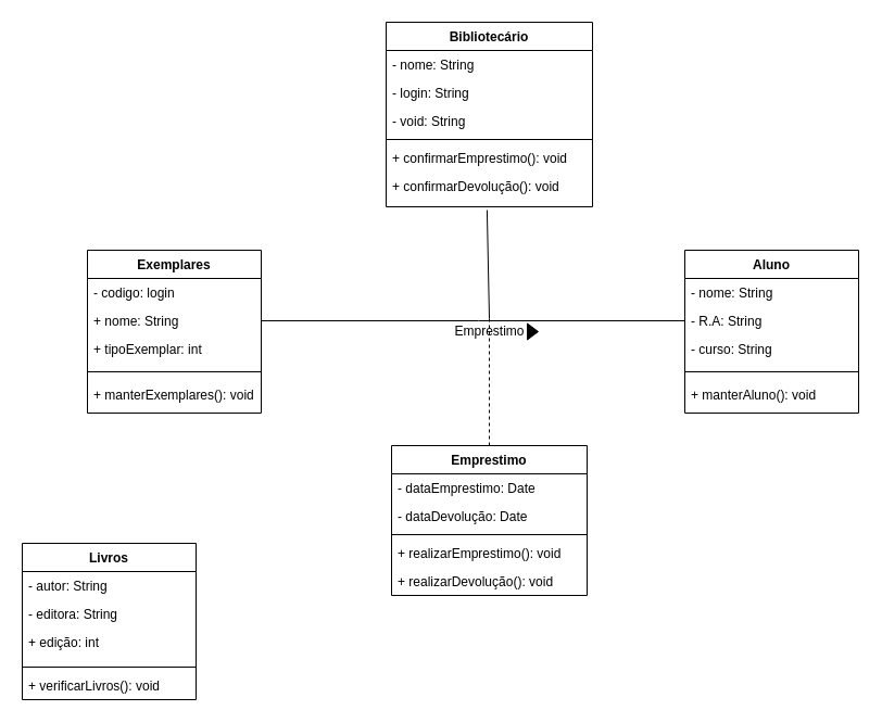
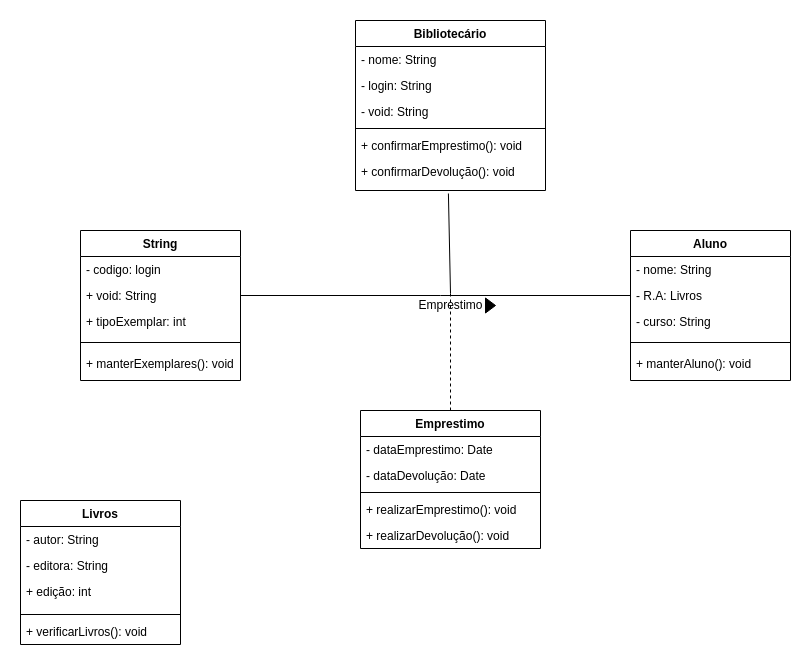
  <mxCell id="0" />
  <mxCell id="1" parent="0" />
  <mxCell id="2" value="Livros" style="swimlane;fontStyle=1;align=center;verticalAlign=top;childLayout=stackLayout;horizontal=1;startSize=26;horizontalStack=0;resizeParent=1;resizeParentMax=0;resizeLast=0;collapsible=1;marginBottom=0;whiteSpace=wrap;html=1;" vertex="1" parent="1"><mxGeometry x="20" y="500" width="160" height="144" as="geometry" /></mxCell>
  <mxCell id="3" value="- autor: String" style="text;strokeColor=none;fillColor=none;align=left;verticalAlign=top;spacingLeft=4;spacingRight=4;overflow=hidden;rotatable=0;points=[[0,0.5],[1,0.5]];portConstraint=eastwest;whiteSpace=wrap;html=1;" vertex="1" parent="2"><mxGeometry y="26" width="160" height="26" as="geometry" /></mxCell>
  <mxCell id="4" value="- editora: String" style="text;strokeColor=none;fillColor=none;align=left;verticalAlign=top;spacingLeft=4;spacingRight=4;overflow=hidden;rotatable=0;points=[[0,0.5],[1,0.5]];portConstraint=eastwest;whiteSpace=wrap;html=1;" vertex="1" parent="2"><mxGeometry y="52" width="160" height="26" as="geometry" /></mxCell>
  <mxCell id="5" value="&lt;div&gt;+ edição: int&lt;/div&gt;" style="text;strokeColor=none;fillColor=none;align=left;verticalAlign=top;spacingLeft=4;spacingRight=4;overflow=hidden;rotatable=0;points=[[0,0.5],[1,0.5]];portConstraint=eastwest;whiteSpace=wrap;html=1;" vertex="1" parent="2"><mxGeometry y="78" width="160" height="32" as="geometry" /></mxCell>
  <mxCell id="6" value="" style="line;strokeWidth=1;fillColor=none;align=left;verticalAlign=middle;spacingTop=-1;spacingLeft=3;spacingRight=3;rotatable=0;labelPosition=right;points=[];portConstraint=eastwest;strokeColor=inherit;" vertex="1" parent="2"><mxGeometry y="110" width="160" height="8" as="geometry" /></mxCell>
  <mxCell id="7" value="+ verificarLivros(): void" style="text;strokeColor=none;fillColor=none;align=left;verticalAlign=top;spacingLeft=4;spacingRight=4;overflow=hidden;rotatable=0;points=[[0,0.5],[1,0.5]];portConstraint=eastwest;whiteSpace=wrap;html=1;" vertex="1" parent="2"><mxGeometry y="118" width="160" height="26" as="geometry" /></mxCell>
- <mxCell id="8" value="Exemplares" style="swimlane;fontStyle=1;align=center;verticalAlign=top;childLayout=stackLayout;horizontal=1;startSize=26;horizontalStack=0;resizeParent=1;resizeParentMax=0;resizeLast=0;collapsible=1;marginBottom=0;whiteSpace=wrap;html=1;" vertex="1" parent="1"><mxGeometry x="80" y="230" width="160" height="150" as="geometry" /></mxCell>
+ <mxCell id="8" value="String" style="swimlane;fontStyle=1;align=center;verticalAlign=top;childLayout=stackLayout;horizontal=1;startSize=26;horizontalStack=0;resizeParent=1;resizeParentMax=0;resizeLast=0;collapsible=1;marginBottom=0;whiteSpace=wrap;html=1;" vertex="1" parent="1"><mxGeometry x="80" y="230" width="160" height="150" as="geometry" /></mxCell>
  <mxCell id="9" value="- codigo: login" style="text;strokeColor=none;fillColor=none;align=left;verticalAlign=top;spacingLeft=4;spacingRight=4;overflow=hidden;rotatable=0;points=[[0,0.5],[1,0.5]];portConstraint=eastwest;whiteSpace=wrap;html=1;" vertex="1" parent="8"><mxGeometry y="26" width="160" height="26" as="geometry" /></mxCell>
- <mxCell id="10" value="+ nome: String" style="text;strokeColor=none;fillColor=none;align=left;verticalAlign=top;spacingLeft=4;spacingRight=4;overflow=hidden;rotatable=0;points=[[0,0.5],[1,0.5]];portConstraint=eastwest;whiteSpace=wrap;html=1;" vertex="1" parent="8"><mxGeometry y="52" width="160" height="26" as="geometry" /></mxCell>
+ <mxCell id="10" value="+ void: String" style="text;strokeColor=none;fillColor=none;align=left;verticalAlign=top;spacingLeft=4;spacingRight=4;overflow=hidden;rotatable=0;points=[[0,0.5],[1,0.5]];portConstraint=eastwest;whiteSpace=wrap;html=1;" vertex="1" parent="8"><mxGeometry y="52" width="160" height="26" as="geometry" /></mxCell>
  <mxCell id="11" value="+ tipoExemplar: int" style="text;strokeColor=none;fillColor=none;align=left;verticalAlign=top;spacingLeft=4;spacingRight=4;overflow=hidden;rotatable=0;points=[[0,0.5],[1,0.5]];portConstraint=eastwest;whiteSpace=wrap;html=1;" vertex="1" parent="8"><mxGeometry y="78" width="160" height="26" as="geometry" /></mxCell>
  <mxCell id="12" value="" style="line;strokeWidth=1;fillColor=none;align=left;verticalAlign=middle;spacingTop=-1;spacingLeft=3;spacingRight=3;rotatable=0;labelPosition=right;points=[];portConstraint=eastwest;strokeColor=inherit;" vertex="1" parent="8"><mxGeometry y="104" width="160" height="16" as="geometry" /></mxCell>
  <mxCell id="13" value="+ manterExemplares(): void" style="text;strokeColor=none;fillColor=none;align=left;verticalAlign=top;spacingLeft=4;spacingRight=4;overflow=hidden;rotatable=0;points=[[0,0.5],[1,0.5]];portConstraint=eastwest;whiteSpace=wrap;html=1;" vertex="1" parent="8"><mxGeometry y="120" width="160" height="30" as="geometry" /></mxCell>
  <mxCell id="14" value="Aluno" style="swimlane;fontStyle=1;align=center;verticalAlign=top;childLayout=stackLayout;horizontal=1;startSize=26;horizontalStack=0;resizeParent=1;resizeParentMax=0;resizeLast=0;collapsible=1;marginBottom=0;whiteSpace=wrap;html=1;" vertex="1" parent="1"><mxGeometry x="630" y="230" width="160" height="150" as="geometry" /></mxCell>
  <mxCell id="15" value="- nome: String" style="text;strokeColor=none;fillColor=none;align=left;verticalAlign=top;spacingLeft=4;spacingRight=4;overflow=hidden;rotatable=0;points=[[0,0.5],[1,0.5]];portConstraint=eastwest;whiteSpace=wrap;html=1;" vertex="1" parent="14"><mxGeometry y="26" width="160" height="26" as="geometry" /></mxCell>
- <mxCell id="16" value="- R.A: String" style="text;strokeColor=none;fillColor=none;align=left;verticalAlign=top;spacingLeft=4;spacingRight=4;overflow=hidden;rotatable=0;points=[[0,0.5],[1,0.5]];portConstraint=eastwest;whiteSpace=wrap;html=1;" vertex="1" parent="14"><mxGeometry y="52" width="160" height="26" as="geometry" /></mxCell>
+ <mxCell id="16" value="- R.A: Livros" style="text;strokeColor=none;fillColor=none;align=left;verticalAlign=top;spacingLeft=4;spacingRight=4;overflow=hidden;rotatable=0;points=[[0,0.5],[1,0.5]];portConstraint=eastwest;whiteSpace=wrap;html=1;" vertex="1" parent="14"><mxGeometry y="52" width="160" height="26" as="geometry" /></mxCell>
  <mxCell id="17" value="- curso: String" style="text;strokeColor=none;fillColor=none;align=left;verticalAlign=top;spacingLeft=4;spacingRight=4;overflow=hidden;rotatable=0;points=[[0,0.5],[1,0.5]];portConstraint=eastwest;whiteSpace=wrap;html=1;" vertex="1" parent="14"><mxGeometry y="78" width="160" height="26" as="geometry" /></mxCell>
  <mxCell id="18" value="" style="line;strokeWidth=1;fillColor=none;align=left;verticalAlign=middle;spacingTop=-1;spacingLeft=3;spacingRight=3;rotatable=0;labelPosition=right;points=[];portConstraint=eastwest;strokeColor=inherit;" vertex="1" parent="14"><mxGeometry y="104" width="160" height="16" as="geometry" /></mxCell>
  <mxCell id="19" value="+ manterAluno(): void" style="text;strokeColor=none;fillColor=none;align=left;verticalAlign=top;spacingLeft=4;spacingRight=4;overflow=hidden;rotatable=0;points=[[0,0.5],[1,0.5]];portConstraint=eastwest;whiteSpace=wrap;html=1;" vertex="1" parent="14"><mxGeometry y="120" width="160" height="30" as="geometry" /></mxCell>
  <mxCell id="20" style="edgeStyle=orthogonalEdgeStyle;rounded=0;orthogonalLoop=1;jettySize=auto;html=1;exitX=0.5;exitY=0;exitDx=0;exitDy=0;endArrow=none;endFill=0;dashed=1;" edge="1" parent="1" source="21"><mxGeometry relative="1" as="geometry"><mxPoint x="450" y="290" as="targetPoint" /></mxGeometry></mxCell>
  <mxCell id="21" value="Emprestimo" style="swimlane;fontStyle=1;align=center;verticalAlign=top;childLayout=stackLayout;horizontal=1;startSize=26;horizontalStack=0;resizeParent=1;resizeParentMax=0;resizeLast=0;collapsible=1;marginBottom=0;whiteSpace=wrap;html=1;" vertex="1" parent="1"><mxGeometry x="360" y="410" width="180" height="138" as="geometry" /></mxCell>
  <mxCell id="22" value="- dataEmprestimo: Date" style="text;strokeColor=none;fillColor=none;align=left;verticalAlign=top;spacingLeft=4;spacingRight=4;overflow=hidden;rotatable=0;points=[[0,0.5],[1,0.5]];portConstraint=eastwest;whiteSpace=wrap;html=1;" vertex="1" parent="21"><mxGeometry y="26" width="180" height="26" as="geometry" /></mxCell>
  <mxCell id="23" value="- dataDevolução: Date" style="text;strokeColor=none;fillColor=none;align=left;verticalAlign=top;spacingLeft=4;spacingRight=4;overflow=hidden;rotatable=0;points=[[0,0.5],[1,0.5]];portConstraint=eastwest;whiteSpace=wrap;html=1;" vertex="1" parent="21"><mxGeometry y="52" width="180" height="26" as="geometry" /></mxCell>
  <mxCell id="24" value="" style="line;strokeWidth=1;fillColor=none;align=left;verticalAlign=middle;spacingTop=-1;spacingLeft=3;spacingRight=3;rotatable=0;labelPosition=right;points=[];portConstraint=eastwest;strokeColor=inherit;" vertex="1" parent="21"><mxGeometry y="78" width="180" height="8" as="geometry" /></mxCell>
  <mxCell id="25" value="+ realizarEmprestimo(): void" style="text;strokeColor=none;fillColor=none;align=left;verticalAlign=top;spacingLeft=4;spacingRight=4;overflow=hidden;rotatable=0;points=[[0,0.5],[1,0.5]];portConstraint=eastwest;whiteSpace=wrap;html=1;" vertex="1" parent="21"><mxGeometry y="86" width="180" height="26" as="geometry" /></mxCell>
  <mxCell id="26" value="+ realizarDevolução(): void" style="text;strokeColor=none;fillColor=none;align=left;verticalAlign=top;spacingLeft=4;spacingRight=4;overflow=hidden;rotatable=0;points=[[0,0.5],[1,0.5]];portConstraint=eastwest;whiteSpace=wrap;html=1;" vertex="1" parent="21"><mxGeometry y="112" width="180" height="26" as="geometry" /></mxCell>
  <mxCell id="27" style="rounded=0;orthogonalLoop=1;jettySize=auto;html=1;exitX=1;exitY=0.5;exitDx=0;exitDy=0;entryX=0;entryY=0.5;entryDx=0;entryDy=0;endArrow=none;endFill=0;" edge="1" parent="1" source="10" target="16"><mxGeometry relative="1" as="geometry"><Array as="points"><mxPoint x="440" y="295" /></Array></mxGeometry></mxCell>
  <mxCell id="28" value="Emprestimo" style="text;html=1;align=center;verticalAlign=middle;resizable=0;points=[];autosize=1;strokeColor=none;fillColor=none;" vertex="1" parent="1"><mxGeometry x="405" y="290" width="90" height="30" as="geometry" /></mxCell>
  <mxCell id="29" value="" style="triangle;whiteSpace=wrap;html=1;fillColor=#000000;" vertex="1" parent="1"><mxGeometry x="485" y="297.5" width="10" height="15" as="geometry" /></mxCell>
  <mxCell id="30" style="rounded=0;orthogonalLoop=1;jettySize=auto;html=1;exitX=0.489;exitY=1.094;exitDx=0;exitDy=0;exitPerimeter=0;entryX=0.5;entryY=0.1;entryDx=0;entryDy=0;entryPerimeter=0;endArrow=none;endFill=0;" edge="1" parent="1" source="37" target="28"><mxGeometry relative="1" as="geometry"><mxPoint x="450" y="290" as="targetPoint" /><mxPoint x="394" y="270" as="sourcePoint" /></mxGeometry></mxCell>
  <mxCell id="31" value="Bibliotecário" style="swimlane;fontStyle=1;align=center;verticalAlign=top;childLayout=stackLayout;horizontal=1;startSize=26;horizontalStack=0;resizeParent=1;resizeParentMax=0;resizeLast=0;collapsible=1;marginBottom=0;whiteSpace=wrap;html=1;" vertex="1" parent="1"><mxGeometry x="355" y="20" width="190" height="170" as="geometry" /></mxCell>
  <mxCell id="32" value="- nome: String" style="text;strokeColor=none;fillColor=none;align=left;verticalAlign=top;spacingLeft=4;spacingRight=4;overflow=hidden;rotatable=0;points=[[0,0.5],[1,0.5]];portConstraint=eastwest;whiteSpace=wrap;html=1;" vertex="1" parent="31"><mxGeometry y="26" width="190" height="26" as="geometry" /></mxCell>
  <mxCell id="33" value="- login: String" style="text;strokeColor=none;fillColor=none;align=left;verticalAlign=top;spacingLeft=4;spacingRight=4;overflow=hidden;rotatable=0;points=[[0,0.5],[1,0.5]];portConstraint=eastwest;whiteSpace=wrap;html=1;" vertex="1" parent="31"><mxGeometry y="52" width="190" height="26" as="geometry" /></mxCell>
  <mxCell id="34" value="- void: String" style="text;strokeColor=none;fillColor=none;align=left;verticalAlign=top;spacingLeft=4;spacingRight=4;overflow=hidden;rotatable=0;points=[[0,0.5],[1,0.5]];portConstraint=eastwest;whiteSpace=wrap;html=1;" vertex="1" parent="31"><mxGeometry y="78" width="190" height="26" as="geometry" /></mxCell>
  <mxCell id="35" value="" style="line;strokeWidth=1;fillColor=none;align=left;verticalAlign=middle;spacingTop=-1;spacingLeft=3;spacingRight=3;rotatable=0;labelPosition=right;points=[];portConstraint=eastwest;strokeColor=inherit;" vertex="1" parent="31"><mxGeometry y="104" width="190" height="8" as="geometry" /></mxCell>
  <mxCell id="36" value="+ confirmarEmprestimo(): void" style="text;strokeColor=none;fillColor=none;align=left;verticalAlign=top;spacingLeft=4;spacingRight=4;overflow=hidden;rotatable=0;points=[[0,0.5],[1,0.5]];portConstraint=eastwest;whiteSpace=wrap;html=1;" vertex="1" parent="31"><mxGeometry y="112" width="190" height="26" as="geometry" /></mxCell>
  <mxCell id="37" value="+ confirmarDevolução(): void" style="text;strokeColor=none;fillColor=none;align=left;verticalAlign=top;spacingLeft=4;spacingRight=4;overflow=hidden;rotatable=0;points=[[0,0.5],[1,0.5]];portConstraint=eastwest;whiteSpace=wrap;html=1;" vertex="1" parent="31"><mxGeometry y="138" width="190" height="32" as="geometry" /></mxCell>
